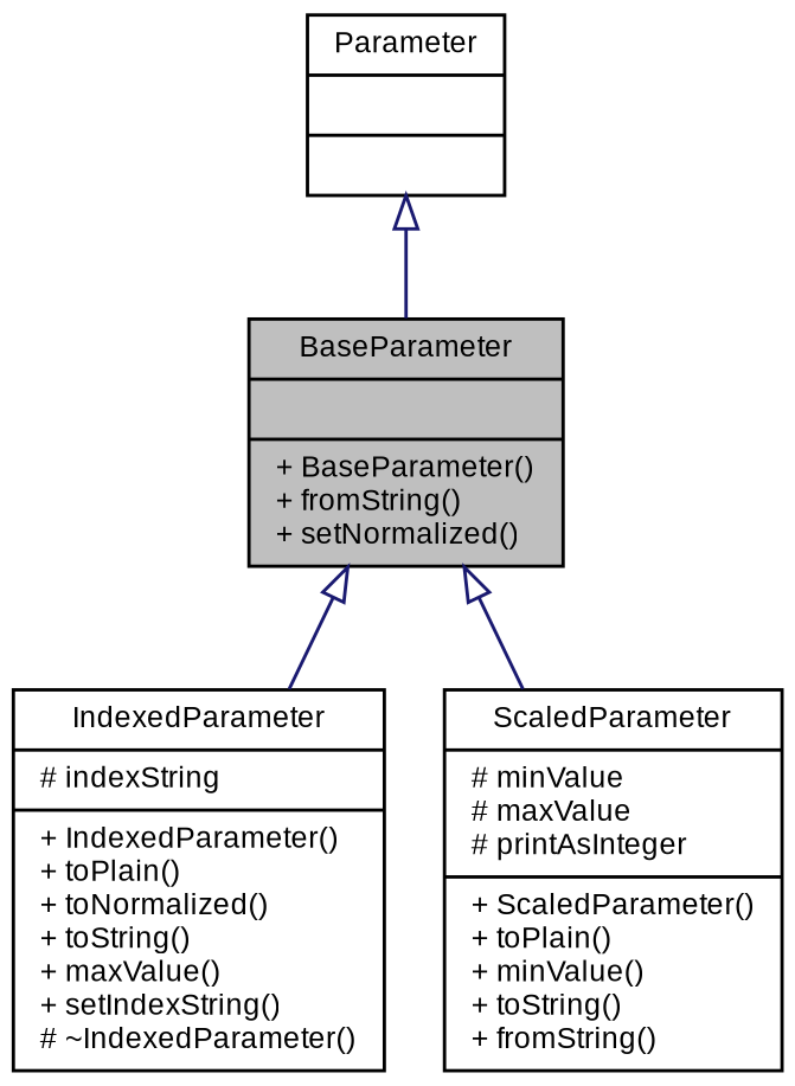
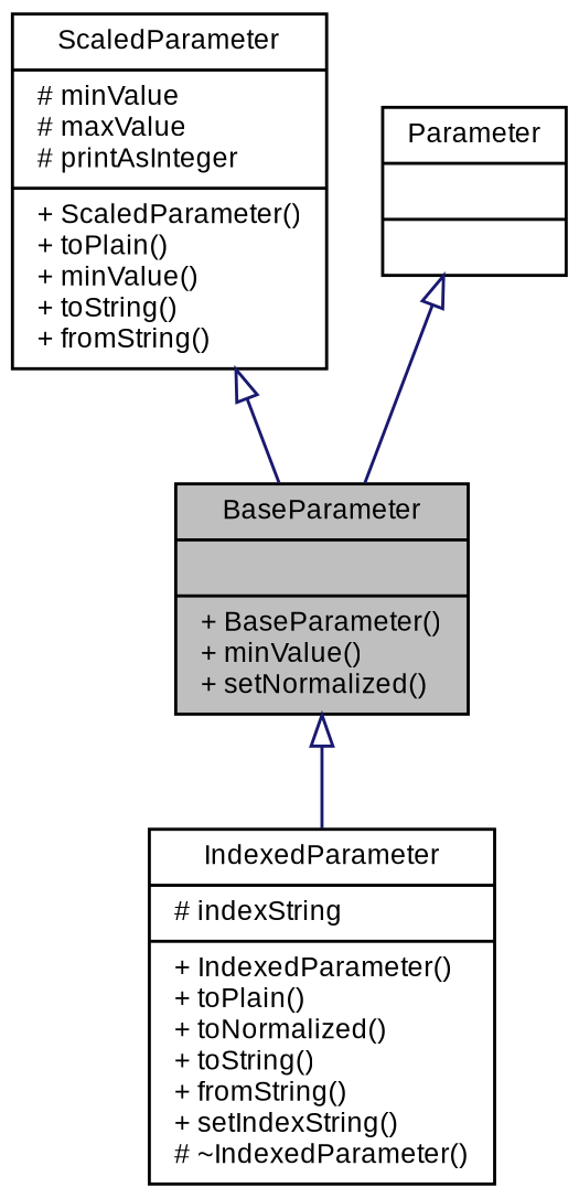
  digraph {
    node [color=black fontname=Arial fontsize=9 shape=record]
    edge [arrowtail=empty color=midnightblue dir=back fontname=Arial fontsize=9 labelfontname=Arial labelfontsize=9 style=solid]
-   n1 [fillcolor=grey75 fontcolor=black height=0.2 label="{BaseParameter\n||+ BaseParameter()\l+ fromString()\l+ setNormalized()\l}" style=filled width=0.4]
-   n2 [height=0.2 label="{IndexedParameter\n|# indexString\l|+ IndexedParameter()\l+ toPlain()\l+ toNormalized()\l+ toString()\l+ maxValue()\l+ setIndexString()\l# ~IndexedParameter()\l}" width=0.4]
+   n1 [fillcolor=grey75 fontcolor=black height=0.2 label="{BaseParameter\n||+ BaseParameter()\l+ minValue()\l+ setNormalized()\l}" style=filled width=0.4]
+   n2 [height=0.2 label="{IndexedParameter\n|# indexString\l|+ IndexedParameter()\l+ toPlain()\l+ toNormalized()\l+ toString()\l+ fromString()\l+ setIndexString()\l# ~IndexedParameter()\l}" width=0.4]
    n3 [height=0.2 label="{ScaledParameter\n|# minValue\l# maxValue\l# printAsInteger\l|+ ScaledParameter()\l+ toPlain()\l+ minValue()\l+ toString()\l+ fromString()\l}" width=0.4]
    n4 [height=0.2 label="{Parameter\n||}" width=0.4]
    n1 -> n2
-   n1 -> n3
+   n3 -> n1
    n4 -> n1
  }
